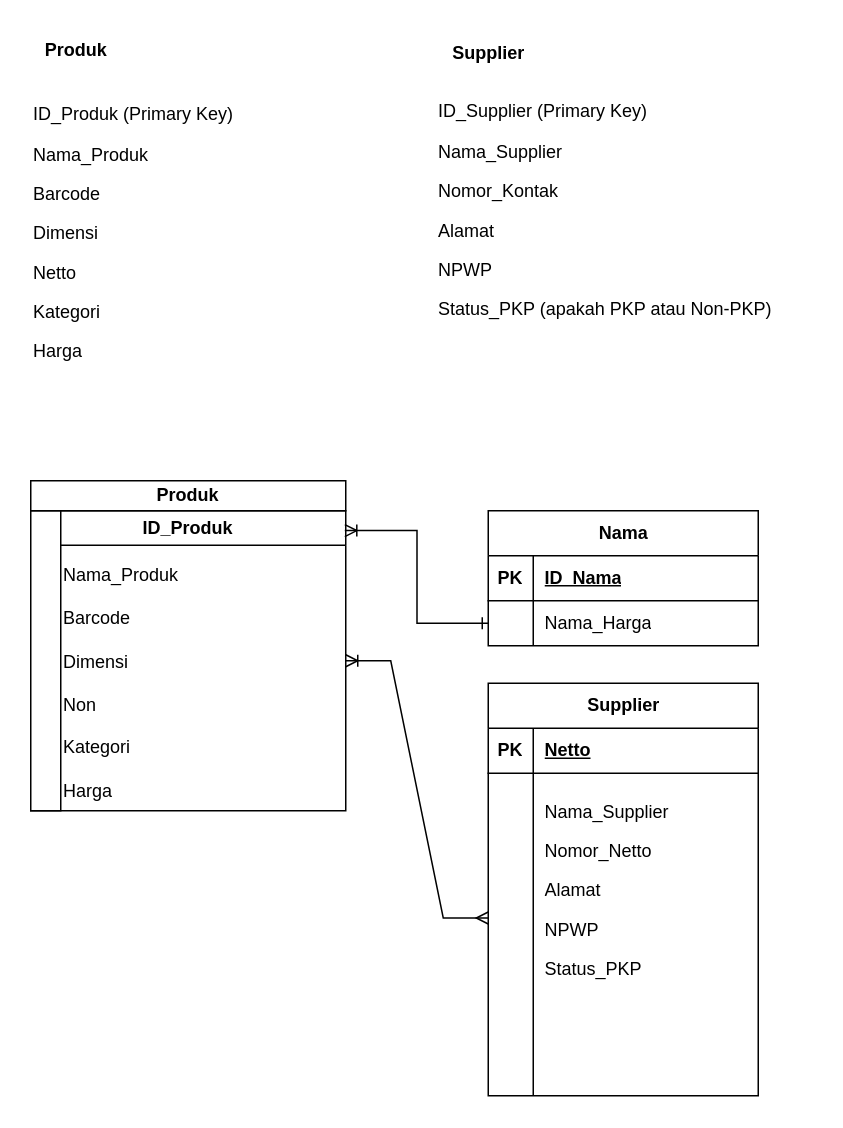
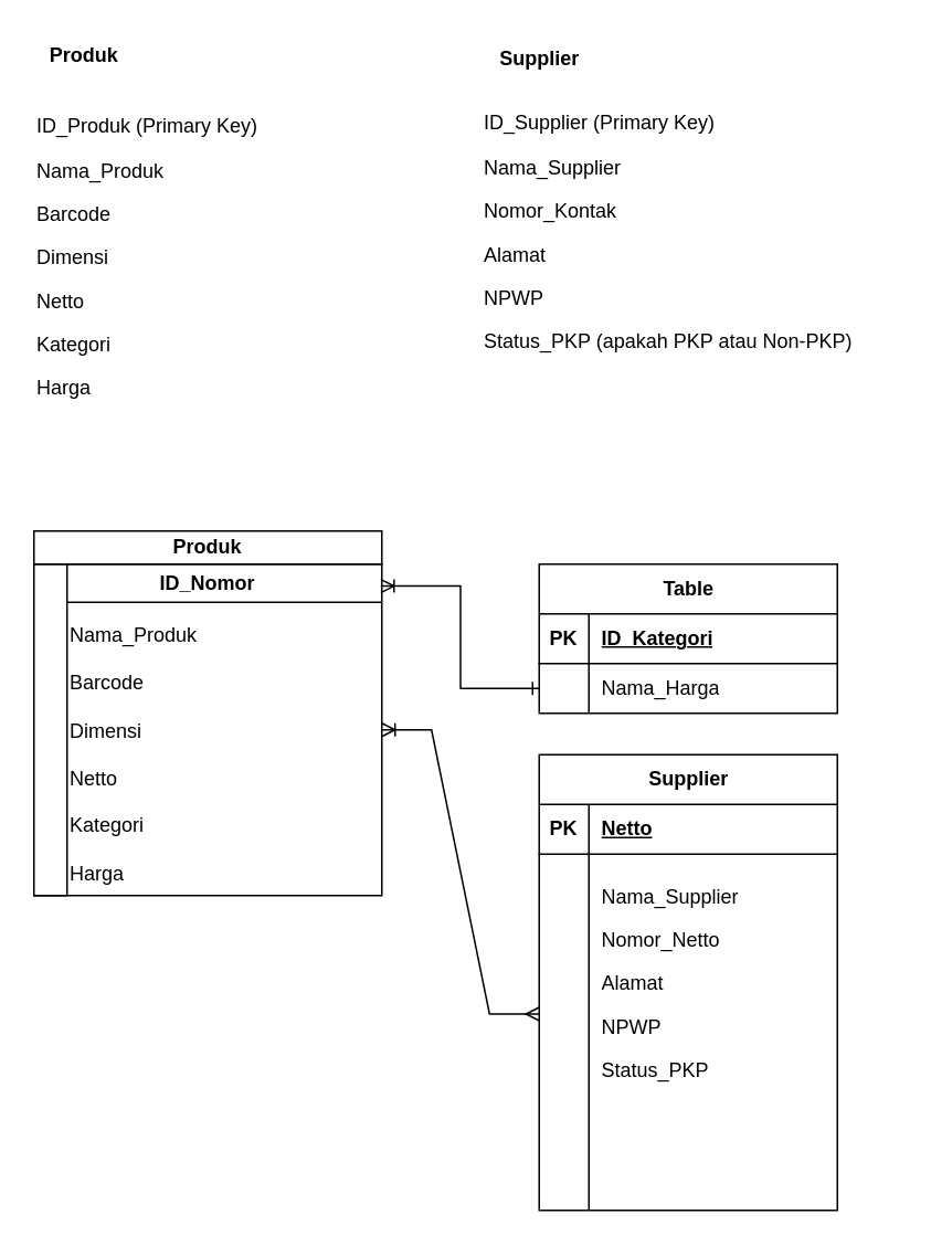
  <mxCell id="0" />
  <mxCell id="1" parent="0" />
- <mxCell id="2" value="ID_Produk" style="swimlane;whiteSpace=wrap;html=1;" vertex="1" parent="1"><mxGeometry x="20" y="340" width="210" height="200" as="geometry"><mxRectangle x="40" y="360" width="100" height="30" as="alternateBounds" /></mxGeometry></mxCell>
+ <mxCell id="2" value="ID_Nomor" style="swimlane;whiteSpace=wrap;html=1;" vertex="1" parent="1"><mxGeometry x="20" y="340" width="210" height="200" as="geometry"><mxRectangle x="40" y="360" width="100" height="30" as="alternateBounds" /></mxGeometry></mxCell>
  <mxCell id="3" value="" style="rounded=0;whiteSpace=wrap;html=1;flipH=1;flipV=1;" vertex="1" parent="2"><mxGeometry width="20" height="200" as="geometry" /></mxCell>
- <mxCell id="4" value=" Nama_Produk&lt;div&gt;&amp;nbsp;     &lt;br&gt;Barcode&lt;/div&gt;&lt;div&gt;&amp;nbsp;             &lt;br&gt;Dimensi&lt;/div&gt;&lt;div&gt;&amp;nbsp;                &lt;br&gt;&lt;span style=&quot;background-color: transparent; color: light-dark(rgb(0, 0, 0), rgb(255, 255, 255));&quot;&gt;Non&amp;nbsp;&lt;/span&gt;&lt;/div&gt;&lt;div&gt;&lt;br&gt;&lt;/div&gt;&lt;div&gt;Kategori&amp;nbsp;&lt;br&gt;&lt;br&gt;&lt;/div&gt;&lt;div&gt;Harga    &lt;/div&gt;" style="text;html=1;align=left;verticalAlign=middle;resizable=0;points=[];autosize=1;strokeColor=none;fillColor=none;" vertex="1" parent="2"><mxGeometry x="20" y="30" width="100" height="170" as="geometry" /></mxCell>
+ <mxCell id="4" value=" Nama_Produk&lt;div&gt;&amp;nbsp;     &lt;br&gt;Barcode&lt;/div&gt;&lt;div&gt;&amp;nbsp;             &lt;br&gt;Dimensi&lt;/div&gt;&lt;div&gt;&amp;nbsp;                &lt;br&gt;&lt;span style=&quot;background-color: transparent; color: light-dark(rgb(0, 0, 0), rgb(255, 255, 255));&quot;&gt;Netto&amp;nbsp;&lt;/span&gt;&lt;/div&gt;&lt;div&gt;&lt;br&gt;&lt;/div&gt;&lt;div&gt;Kategori&amp;nbsp;&lt;br&gt;&lt;br&gt;&lt;/div&gt;&lt;div&gt;Harga    &lt;/div&gt;" style="text;html=1;align=left;verticalAlign=middle;resizable=0;points=[];autosize=1;strokeColor=none;fillColor=none;" vertex="1" parent="2"><mxGeometry x="20" y="30" width="100" height="170" as="geometry" /></mxCell>
  <mxCell id="5" value="&lt;b&gt;Produk&lt;/b&gt;&lt;div&gt;&lt;br&gt;&lt;/div&gt;" style="text;html=1;align=center;verticalAlign=middle;resizable=0;points=[];autosize=1;strokeColor=none;fillColor=none;" vertex="1" parent="1"><mxGeometry x="20" y="20" width="60" height="40" as="geometry" /></mxCell>
  <mxCell id="6" value="&lt;b&gt;Supplier&lt;/b&gt;" style="text;html=1;align=center;verticalAlign=middle;resizable=0;points=[];autosize=1;strokeColor=none;fillColor=none;" vertex="1" parent="1"><mxGeometry x="290" y="20" width="70" height="30" as="geometry" /></mxCell>
  <mxCell id="7" value="&lt;p data-pm-slice=&quot;0 0 []&quot;&gt;ID_Supplier (Primary Key)&lt;/p&gt;&lt;p data-pm-slice=&quot;0 0 []&quot;&gt;&lt;span style=&quot;background-color: transparent; color: light-dark(rgb(0, 0, 0), rgb(255, 255, 255));&quot;&gt;Nama_Supplier&lt;/span&gt;&lt;/p&gt;&lt;p&gt;&lt;/p&gt;&lt;p&gt;Nomor_Kontak&lt;/p&gt;&lt;p&gt;&lt;/p&gt;&lt;p&gt;Alamat&lt;/p&gt;&lt;p&gt;&lt;/p&gt;&lt;p&gt;NPWP&lt;/p&gt;&lt;p&gt;&lt;/p&gt;&lt;p&gt;Status_PKP (apakah PKP atau Non-PKP)&lt;/p&gt;" style="text;html=1;align=left;verticalAlign=middle;resizable=0;points=[];autosize=1;strokeColor=none;fillColor=none;" vertex="1" parent="1"><mxGeometry x="290" y="50" width="250" height="180" as="geometry" /></mxCell>
  <mxCell id="8" value="&lt;p data-pm-slice=&quot;0 0 []&quot;&gt;ID_Produk (Primary Key)&lt;/p&gt;&lt;p&gt;&lt;/p&gt;&lt;p&gt;Nama_Produk&lt;/p&gt;&lt;p&gt;&lt;/p&gt;&lt;p&gt;Barcode&lt;/p&gt;&lt;p&gt;&lt;/p&gt;&lt;p&gt;Dimensi&lt;/p&gt;&lt;p&gt;&lt;/p&gt;&lt;p&gt;Netto&lt;/p&gt;&lt;p&gt;&lt;/p&gt;&lt;p&gt;Kategori&lt;/p&gt;&lt;p&gt;&lt;/p&gt;&lt;p&gt;Harga&lt;/p&gt;" style="text;html=1;align=left;verticalAlign=middle;resizable=0;points=[];autosize=1;strokeColor=none;fillColor=none;" vertex="1" parent="1"><mxGeometry x="20" y="50" width="160" height="210" as="geometry" /></mxCell>
  <mxCell id="9" value="&lt;b&gt;Produk&lt;/b&gt;" style="rounded=0;whiteSpace=wrap;html=1;" vertex="1" parent="1"><mxGeometry x="20" y="320" width="210" height="20" as="geometry" /></mxCell>
  <mxCell id="10" value="" style="edgeStyle=orthogonalEdgeStyle;fontSize=12;html=1;endArrow=ERoneToMany;startArrow=ERone;rounded=0;startFill=0;entryX=0.997;entryY=0.066;entryDx=0;entryDy=0;entryPerimeter=0;exitX=0;exitY=0.5;exitDx=0;exitDy=0;" edge="1" parent="1" source="15" target="2"><mxGeometry width="100" height="100" relative="1" as="geometry"><mxPoint x="400" y="380" as="sourcePoint" /><mxPoint x="320" y="349" as="targetPoint" /></mxGeometry></mxCell>
- <mxCell id="11" value="Nama" style="shape=table;startSize=30;container=1;collapsible=1;childLayout=tableLayout;fixedRows=1;rowLines=0;fontStyle=1;align=center;resizeLast=1;html=1;" vertex="1" parent="1"><mxGeometry x="325" y="340" width="180" height="90" as="geometry" /></mxCell>
+ <mxCell id="11" value="Table" style="shape=table;startSize=30;container=1;collapsible=1;childLayout=tableLayout;fixedRows=1;rowLines=0;fontStyle=1;align=center;resizeLast=1;html=1;" vertex="1" parent="1"><mxGeometry x="325" y="340" width="180" height="90" as="geometry" /></mxCell>
  <mxCell id="12" value="" style="shape=tableRow;horizontal=0;startSize=0;swimlaneHead=0;swimlaneBody=0;fillColor=none;collapsible=0;dropTarget=0;points=[[0,0.5],[1,0.5]];portConstraint=eastwest;top=0;left=0;right=0;bottom=1;" vertex="1" parent="11"><mxGeometry y="30" width="180" height="30" as="geometry" /></mxCell>
  <mxCell id="13" value="PK" style="shape=partialRectangle;connectable=0;fillColor=none;top=0;left=0;bottom=0;right=0;fontStyle=1;overflow=hidden;whiteSpace=wrap;html=1;" vertex="1" parent="12"><mxGeometry width="30" height="30" as="geometry"><mxRectangle width="30" height="30" as="alternateBounds" /></mxGeometry></mxCell>
- <mxCell id="14" value="ID_Nama" style="shape=partialRectangle;connectable=0;fillColor=none;top=0;left=0;bottom=0;right=0;align=left;spacingLeft=6;fontStyle=5;overflow=hidden;whiteSpace=wrap;html=1;" vertex="1" parent="12"><mxGeometry x="30" width="150" height="30" as="geometry"><mxRectangle width="150" height="30" as="alternateBounds" /></mxGeometry></mxCell>
+ <mxCell id="14" value="ID_Kategori" style="shape=partialRectangle;connectable=0;fillColor=none;top=0;left=0;bottom=0;right=0;align=left;spacingLeft=6;fontStyle=5;overflow=hidden;whiteSpace=wrap;html=1;" vertex="1" parent="12"><mxGeometry x="30" width="150" height="30" as="geometry"><mxRectangle width="150" height="30" as="alternateBounds" /></mxGeometry></mxCell>
  <mxCell id="15" value="" style="shape=tableRow;horizontal=0;startSize=0;swimlaneHead=0;swimlaneBody=0;fillColor=none;collapsible=0;dropTarget=0;points=[[0,0.5],[1,0.5]];portConstraint=eastwest;top=0;left=0;right=0;bottom=0;" vertex="1" parent="11"><mxGeometry y="60" width="180" height="30" as="geometry" /></mxCell>
  <mxCell id="16" value="" style="shape=partialRectangle;connectable=0;fillColor=none;top=0;left=0;bottom=0;right=0;editable=1;overflow=hidden;whiteSpace=wrap;html=1;" vertex="1" parent="15"><mxGeometry width="30" height="30" as="geometry"><mxRectangle width="30" height="30" as="alternateBounds" /></mxGeometry></mxCell>
  <mxCell id="17" value="Nama_Harga" style="shape=partialRectangle;connectable=0;fillColor=none;top=0;left=0;bottom=0;right=0;align=left;spacingLeft=6;overflow=hidden;whiteSpace=wrap;html=1;" vertex="1" parent="15"><mxGeometry x="30" width="150" height="30" as="geometry"><mxRectangle width="150" height="30" as="alternateBounds" /></mxGeometry></mxCell>
  <mxCell id="18" value="Supplier" style="shape=table;startSize=30;container=1;collapsible=1;childLayout=tableLayout;fixedRows=1;rowLines=0;fontStyle=1;align=center;resizeLast=1;html=1;" vertex="1" parent="1"><mxGeometry x="325" y="455" width="180" height="275" as="geometry" /></mxCell>
  <mxCell id="19" value="" style="shape=tableRow;horizontal=0;startSize=0;swimlaneHead=0;swimlaneBody=0;fillColor=none;collapsible=0;dropTarget=0;points=[[0,0.5],[1,0.5]];portConstraint=eastwest;top=0;left=0;right=0;bottom=1;" vertex="1" parent="18"><mxGeometry y="30" width="180" height="30" as="geometry" /></mxCell>
  <mxCell id="20" value="PK" style="shape=partialRectangle;connectable=0;fillColor=none;top=0;left=0;bottom=0;right=0;fontStyle=1;overflow=hidden;whiteSpace=wrap;html=1;" vertex="1" parent="19"><mxGeometry width="30" height="30" as="geometry"><mxRectangle width="30" height="30" as="alternateBounds" /></mxGeometry></mxCell>
  <mxCell id="21" value="Netto" style="shape=partialRectangle;connectable=0;fillColor=none;top=0;left=0;bottom=0;right=0;align=left;spacingLeft=6;fontStyle=5;overflow=hidden;whiteSpace=wrap;html=1;" vertex="1" parent="19"><mxGeometry x="30" width="150" height="30" as="geometry"><mxRectangle width="150" height="30" as="alternateBounds" /></mxGeometry></mxCell>
  <mxCell id="22" value="" style="shape=tableRow;horizontal=0;startSize=0;swimlaneHead=0;swimlaneBody=0;fillColor=none;collapsible=0;dropTarget=0;points=[[0,0.5],[1,0.5]];portConstraint=eastwest;top=0;left=0;right=0;bottom=0;" vertex="1" parent="18"><mxGeometry y="60" width="180" height="155" as="geometry" /></mxCell>
  <mxCell id="23" value="" style="shape=partialRectangle;connectable=0;fillColor=none;top=0;left=0;bottom=0;right=0;editable=1;overflow=hidden;whiteSpace=wrap;html=1;" vertex="1" parent="22"><mxGeometry width="30" height="155" as="geometry"><mxRectangle width="30" height="155" as="alternateBounds" /></mxGeometry></mxCell>
  <mxCell id="24" value="&lt;p data-pm-slice=&quot;0 0 []&quot;&gt;Nama_Supplier   &lt;/p&gt;&lt;p&gt;    Nomor_Netto   &lt;/p&gt;&lt;p&gt;     Alamat          &lt;/p&gt;&lt;p&gt;       NPWP            &lt;/p&gt;&lt;p&gt;       Status_PKP&lt;/p&gt;" style="shape=partialRectangle;connectable=0;fillColor=none;top=0;left=0;bottom=0;right=0;align=left;spacingLeft=6;overflow=hidden;whiteSpace=wrap;html=1;" vertex="1" parent="22"><mxGeometry x="30" width="150" height="155" as="geometry"><mxRectangle width="150" height="155" as="alternateBounds" /></mxGeometry></mxCell>
  <mxCell id="25" value="" style="shape=tableRow;horizontal=0;startSize=0;swimlaneHead=0;swimlaneBody=0;fillColor=none;collapsible=0;dropTarget=0;points=[[0,0.5],[1,0.5]];portConstraint=eastwest;top=0;left=0;right=0;bottom=0;" vertex="1" parent="18"><mxGeometry y="215" width="180" height="30" as="geometry" /></mxCell>
  <mxCell id="26" value="" style="shape=partialRectangle;connectable=0;fillColor=none;top=0;left=0;bottom=0;right=0;editable=1;overflow=hidden;whiteSpace=wrap;html=1;" vertex="1" parent="25"><mxGeometry width="30" height="30" as="geometry"><mxRectangle width="30" height="30" as="alternateBounds" /></mxGeometry></mxCell>
  <mxCell id="27" value="" style="shape=partialRectangle;connectable=0;fillColor=none;top=0;left=0;bottom=0;right=0;align=left;spacingLeft=6;overflow=hidden;whiteSpace=wrap;html=1;" vertex="1" parent="25"><mxGeometry x="30" width="150" height="30" as="geometry"><mxRectangle width="150" height="30" as="alternateBounds" /></mxGeometry></mxCell>
  <mxCell id="28" value="" style="shape=tableRow;horizontal=0;startSize=0;swimlaneHead=0;swimlaneBody=0;fillColor=none;collapsible=0;dropTarget=0;points=[[0,0.5],[1,0.5]];portConstraint=eastwest;top=0;left=0;right=0;bottom=0;" vertex="1" parent="18"><mxGeometry y="245" width="180" height="30" as="geometry" /></mxCell>
  <mxCell id="29" value="" style="shape=partialRectangle;connectable=0;fillColor=none;top=0;left=0;bottom=0;right=0;editable=1;overflow=hidden;whiteSpace=wrap;html=1;" vertex="1" parent="28"><mxGeometry width="30" height="30" as="geometry"><mxRectangle width="30" height="30" as="alternateBounds" /></mxGeometry></mxCell>
  <mxCell id="30" value="" style="shape=partialRectangle;connectable=0;fillColor=none;top=0;left=0;bottom=0;right=0;align=left;spacingLeft=6;overflow=hidden;whiteSpace=wrap;html=1;" vertex="1" parent="28"><mxGeometry x="30" width="150" height="30" as="geometry"><mxRectangle width="150" height="30" as="alternateBounds" /></mxGeometry></mxCell>
  <mxCell id="31" value="" style="edgeStyle=entityRelationEdgeStyle;fontSize=12;html=1;endArrow=ERmany;startArrow=ERoneToMany;rounded=0;exitX=1;exitY=0.5;exitDx=0;exitDy=0;entryX=0;entryY=0.5;entryDx=0;entryDy=0;startFill=0;" edge="1" parent="1" source="2"><mxGeometry width="100" height="100" relative="1" as="geometry"><mxPoint x="135.3" y="560" as="sourcePoint" /><mxPoint x="325" y="611.48" as="targetPoint" /></mxGeometry></mxCell>
